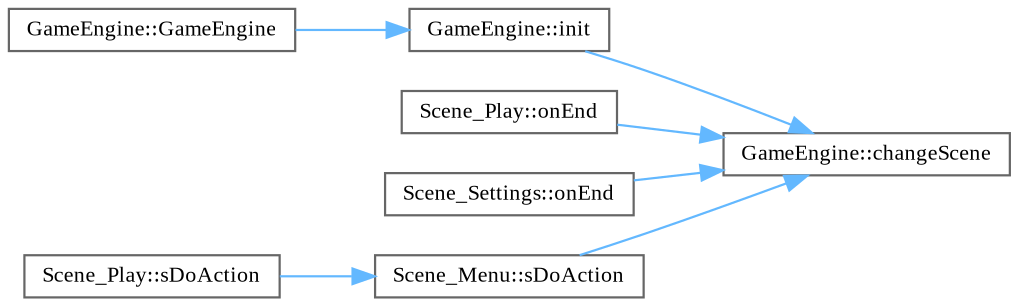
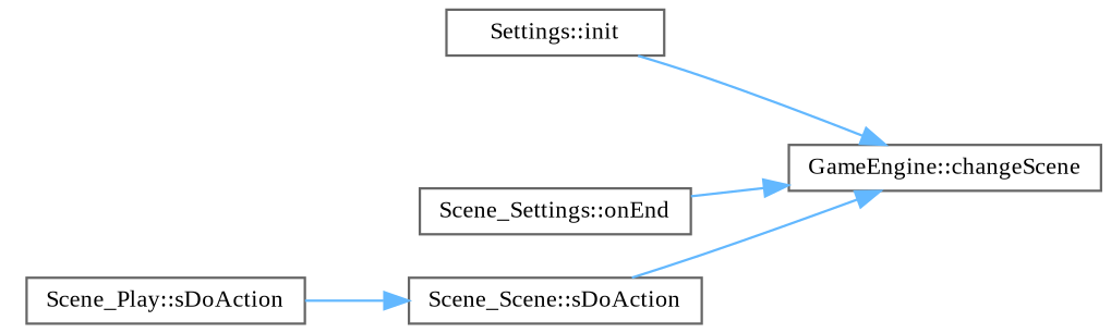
  digraph {
    fontname="Liberation Serif"
    rankdir=RL
    node [color=grey40 fillcolor=white fontname="Liberation Serif" fontsize=10 shape=box style=filled]
    edge [color=steelblue1 dir=back fontname="Liberation Serif" fontsize=10 labelfontname=Helvetica labelfontsize=10 style=solid]
    n1 [height=0.2 label="GameEngine::changeScene" width=0.4]
-   n2 [height=0.2 label="GameEngine::init" width=0.4]
-   n3 [height=0.2 label="Scene_Play::onEnd" width=0.4]
+   n2 [height=0.2 label="Settings::init" width=0.4]
    n4 [height=0.2 label="Scene_Settings::onEnd" width=0.4]
-   n5 [height=0.2 label="Scene_Menu::sDoAction" width=0.4]
-   n6 [height=0.2 label="GameEngine::GameEngine" width=0.4]
+   n5 [height=0.2 label="Scene_Scene::sDoAction" width=0.4]
    n7 [height=0.2 label="Scene_Play::sDoAction" width=0.4]
    n1 -> n2
-   n1 -> n3
    n1 -> n4
    n1 -> n5
-   n2 -> n6
    n5 -> n7
  }
